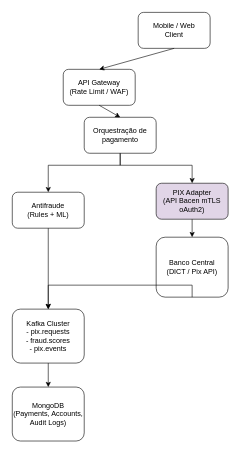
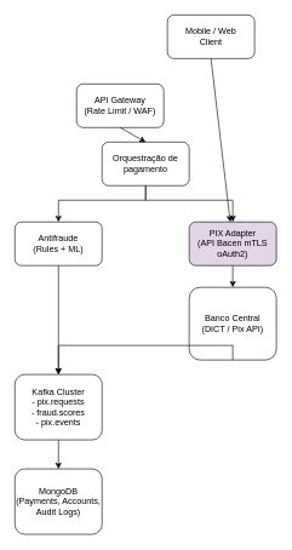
  <mxCell id="0" />
  <mxCell id="1" parent="0" />
  <mxCell id="2" value="&lt;div&gt;Mobile / Web&lt;/div&gt;&lt;div&gt;Client&lt;/div&gt;" style="rounded=1;whiteSpace=wrap;html=1;" vertex="1" parent="1"><mxGeometry x="230" y="20" width="120" height="60" as="geometry" /></mxCell>
  <mxCell id="3" value="API Gateway&lt;div&gt;(Rate Limit / WAF)&lt;/div&gt;" style="rounded=1;whiteSpace=wrap;html=1;" vertex="1" parent="1"><mxGeometry x="105" y="115" width="120" height="60" as="geometry" /></mxCell>
  <mxCell id="4" value="Orquestração de pagamento" style="rounded=1;whiteSpace=wrap;html=1;" vertex="1" parent="1"><mxGeometry x="140" y="195" width="120" height="60" as="geometry" /></mxCell>
- <mxCell id="5" value="" style="endArrow=classic;html=1;rounded=0;entryX=0.5;entryY=0;entryDx=0;entryDy=0;exitX=0.5;exitY=1;exitDx=0;exitDy=0;" edge="1" parent="1" source="2" target="3"><mxGeometry width="50" height="50" relative="1" as="geometry"><mxPoint x="170" y="425" as="sourcePoint" /><mxPoint x="220" y="375" as="targetPoint" /></mxGeometry></mxCell>
+ <mxCell id="5" value="" style="endArrow=classic;html=1;rounded=0;exitX=0.5;exitY=1;exitDx=0;exitDy=0;" edge="1" parent="1" source="2" target="10"><mxGeometry width="50" height="50" relative="1" as="geometry"><mxPoint x="170" y="425" as="sourcePoint" /><mxPoint x="220" y="375" as="targetPoint" /></mxGeometry></mxCell>
  <mxCell id="6" value="" style="endArrow=classic;html=1;rounded=0;entryX=0.5;entryY=0;entryDx=0;entryDy=0;exitX=0.5;exitY=1;exitDx=0;exitDy=0;" edge="1" parent="1" source="3" target="4"><mxGeometry width="50" height="50" relative="1" as="geometry"><mxPoint x="199.5" y="225" as="sourcePoint" /><mxPoint x="199.5" y="295" as="targetPoint" /></mxGeometry></mxCell>
- <mxCell id="7" value="Antifraude&lt;div&gt;(Rules + ML)&lt;/div&gt;" style="rounded=1;whiteSpace=wrap;html=1;" vertex="1" parent="1"><mxGeometry x="20" y="320" width="120" height="60" as="geometry" /></mxCell>
+ <mxCell id="7" value="Antifraude&lt;div&gt;(Rules + ML)&lt;/div&gt;" style="rounded=1;whiteSpace=wrap;html=1;" vertex="1" parent="1"><mxGeometry x="20" y="305" width="120" height="60" as="geometry" /></mxCell>
  <mxCell id="8" value="" style="curved=0;endArrow=classic;html=1;rounded=0;exitX=0.5;exitY=1;exitDx=0;exitDy=0;entryX=0.5;entryY=0;entryDx=0;entryDy=0;" edge="1" parent="1" source="4" target="7"><mxGeometry width="50" height="50" relative="1" as="geometry"><mxPoint x="170" y="385" as="sourcePoint" /><mxPoint x="220" y="335" as="targetPoint" /><Array as="points"><mxPoint x="200" y="275" /><mxPoint x="80" y="275" /></Array></mxGeometry></mxCell>
  <mxCell id="9" value="" style="curved=0;endArrow=classic;html=1;rounded=0;exitX=0.5;exitY=1;exitDx=0;exitDy=0;" edge="1" parent="1"><mxGeometry width="50" height="50" relative="1" as="geometry"><mxPoint x="200" y="255" as="sourcePoint" /><mxPoint x="320" y="305" as="targetPoint" /><Array as="points"><mxPoint x="200" y="275" /><mxPoint x="320" y="275" /></Array></mxGeometry></mxCell>
  <mxCell id="10" value="PIX Adapter&lt;div&gt;(API Bacen mTLS oAuth2)&lt;/div&gt;" style="rounded=1;whiteSpace=wrap;html=1;fillColor=#e1d5e7;" vertex="1" parent="1"><mxGeometry x="260" y="305" width="120" height="60" as="geometry" /></mxCell>
  <mxCell id="11" value="Banco Central&lt;div&gt;(DICT / Pix API)&lt;/div&gt;" style="rounded=1;whiteSpace=wrap;html=1;" vertex="1" parent="1"><mxGeometry x="260" y="395" width="120" height="100" as="geometry" /></mxCell>
  <mxCell id="12" value="" style="endArrow=classic;html=1;rounded=0;exitX=0.5;exitY=1;exitDx=0;exitDy=0;entryX=0.5;entryY=0;entryDx=0;entryDy=0;" edge="1" parent="1" source="10" target="11"><mxGeometry width="50" height="50" relative="1" as="geometry"><mxPoint x="170" y="625" as="sourcePoint" /><mxPoint x="220" y="575" as="targetPoint" /></mxGeometry></mxCell>
  <mxCell id="13" value="" style="edgeStyle=orthogonalEdgeStyle;rounded=0;orthogonalLoop=1;jettySize=auto;html=1;" edge="1" parent="1" source="14" target="17"><mxGeometry relative="1" as="geometry" /></mxCell>
  <mxCell id="14" value="Kafka Cluster&lt;div&gt;- pix.requests&lt;/div&gt;&lt;div&gt;- fraud.scores&lt;/div&gt;&lt;div&gt;- pix.events&lt;/div&gt;" style="rounded=1;whiteSpace=wrap;html=1;" vertex="1" parent="1"><mxGeometry x="20" y="515" width="120" height="90" as="geometry" /></mxCell>
  <mxCell id="15" value="" style="endArrow=classic;html=1;rounded=0;exitX=0.5;exitY=1;exitDx=0;exitDy=0;entryX=0.5;entryY=0;entryDx=0;entryDy=0;" edge="1" parent="1" source="7" target="14"><mxGeometry width="50" height="50" relative="1" as="geometry"><mxPoint x="330" y="375" as="sourcePoint" /><mxPoint x="330" y="405" as="targetPoint" /></mxGeometry></mxCell>
  <mxCell id="16" value="" style="curved=0;endArrow=classic;html=1;rounded=0;exitX=0.5;exitY=1;exitDx=0;exitDy=0;entryX=0.5;entryY=0;entryDx=0;entryDy=0;" edge="1" parent="1" source="11" target="14"><mxGeometry width="50" height="50" relative="1" as="geometry"><mxPoint x="320" y="455" as="sourcePoint" /><mxPoint x="200" y="505" as="targetPoint" /><Array as="points"><mxPoint x="320" y="475" /><mxPoint x="80" y="475" /></Array></mxGeometry></mxCell>
  <mxCell id="17" value="MongoDB&lt;div&gt;(Payments, Accounts, Audit Logs)&lt;/div&gt;" style="rounded=1;whiteSpace=wrap;html=1;" vertex="1" parent="1"><mxGeometry x="20" y="645" width="120" height="90" as="geometry" /></mxCell>
